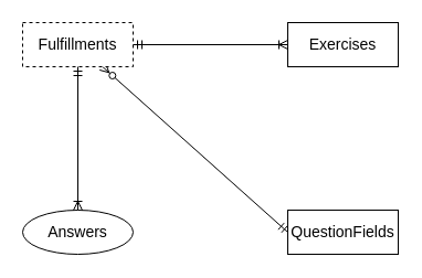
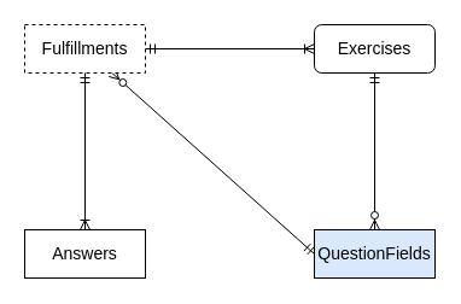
  <mxCell id="0" />
  <mxCell id="1" parent="0" />
- <mxCell id="2" value="Exercises" style="whiteSpace=wrap;html=1;align=center;strokeWidth=1;fontSize=14;" parent="1" vertex="1"><mxGeometry x="260" y="20" width="100" height="40" as="geometry" /></mxCell>
- <mxCell id="3" value="QuestionFields" style="whiteSpace=wrap;html=1;align=center;strokeWidth=1;fontSize=14;" parent="1" vertex="1"><mxGeometry x="260" y="190" width="100" height="40" as="geometry" /></mxCell>
- <mxCell id="5" value="Answers" style="ellipse;whiteSpace=wrap;html=1;align=center;strokeWidth=1;fontSize=14;" parent="1" vertex="1"><mxGeometry x="20" y="190" width="100" height="40" as="geometry" /></mxCell>
+ <mxCell id="2" value="Exercises" style="whiteSpace=wrap;html=1;align=center;strokeWidth=1;fontSize=14;rounded=1;" parent="1" vertex="1"><mxGeometry x="260" y="20" width="100" height="40" as="geometry" /></mxCell>
+ <mxCell id="3" value="QuestionFields" style="whiteSpace=wrap;html=1;align=center;strokeWidth=1;fontSize=14;fillColor=#dae8fc;" parent="1" vertex="1"><mxGeometry x="260" y="190" width="100" height="40" as="geometry" /></mxCell>
+ <mxCell id="4" value="" style="fontSize=12;html=1;endArrow=ERzeroToMany;startArrow=ERmandOne;exitX=0.5;exitY=1;exitDx=0;exitDy=0;entryX=0.5;entryY=0;entryDx=0;entryDy=0;" parent="1" source="2" target="3" edge="1"><mxGeometry width="100" height="100" relative="1" as="geometry"><mxPoint x="290" y="150" as="sourcePoint" /><mxPoint x="390" y="50" as="targetPoint" /></mxGeometry></mxCell>
+ <mxCell id="5" value="Answers" style="whiteSpace=wrap;html=1;align=center;strokeWidth=1;fontSize=14;" parent="1" vertex="1"><mxGeometry x="20" y="190" width="100" height="40" as="geometry" /></mxCell>
  <mxCell id="6" value="" style="fontSize=12;html=1;endArrow=ERzeroToMany;startArrow=ERmandOne;exitX=0;exitY=0.5;exitDx=0;exitDy=0;" parent="1" source="3" target="7" edge="1"><mxGeometry width="100" height="100" relative="1" as="geometry"><mxPoint x="166" y="270" as="sourcePoint" /><mxPoint x="166" y="400" as="targetPoint" /></mxGeometry></mxCell>
  <mxCell id="7" value="Fulfillments" style="whiteSpace=wrap;html=1;align=center;strokeWidth=1;fontSize=14;dashed=1;" parent="1" vertex="1"><mxGeometry x="20" y="20" width="100" height="40" as="geometry" /></mxCell>
  <mxCell id="8" value="" style="fontSize=12;html=1;endArrow=ERoneToMany;startArrow=ERmandOne;exitX=0.5;exitY=1;exitDx=0;exitDy=0;entryX=0.5;entryY=0;entryDx=0;entryDy=0;" parent="1" source="7" target="5" edge="1"><mxGeometry width="100" height="100" relative="1" as="geometry"><mxPoint x="256" y="200" as="sourcePoint" /><mxPoint x="356" y="100" as="targetPoint" /></mxGeometry></mxCell>
  <mxCell id="9" value="" style="fontSize=12;html=1;endArrow=ERoneToMany;startArrow=ERmandOne;exitX=1;exitY=0.5;exitDx=0;exitDy=0;entryX=0;entryY=0.5;entryDx=0;entryDy=0;" parent="1" source="7" target="2" edge="1"><mxGeometry width="100" height="100" relative="1" as="geometry"><mxPoint x="80" y="70" as="sourcePoint" /><mxPoint x="80" y="200" as="targetPoint" /></mxGeometry></mxCell>
